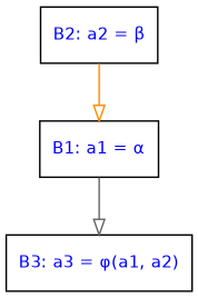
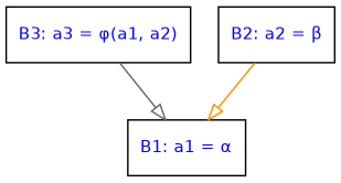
  digraph {
    fontname="DejaVu Sans"
    node [fontcolor=blue fontname="DejaVu Sans" fontsize=11 shape=record]
    edge [arrowhead=onormal fontname="DejaVu Sans"]
    n1 [label="B1: a1 = &alpha;"]
    n2 [label="B3: a3 = &phi;(a1, a2)"]
    n3 [label="B2: a2 = &beta;"]
-   n1 -> n2 [color=gray40]
+   n2 -> n1 [color=gray40]
    n3 -> n1 [color=darkorange]
  }
